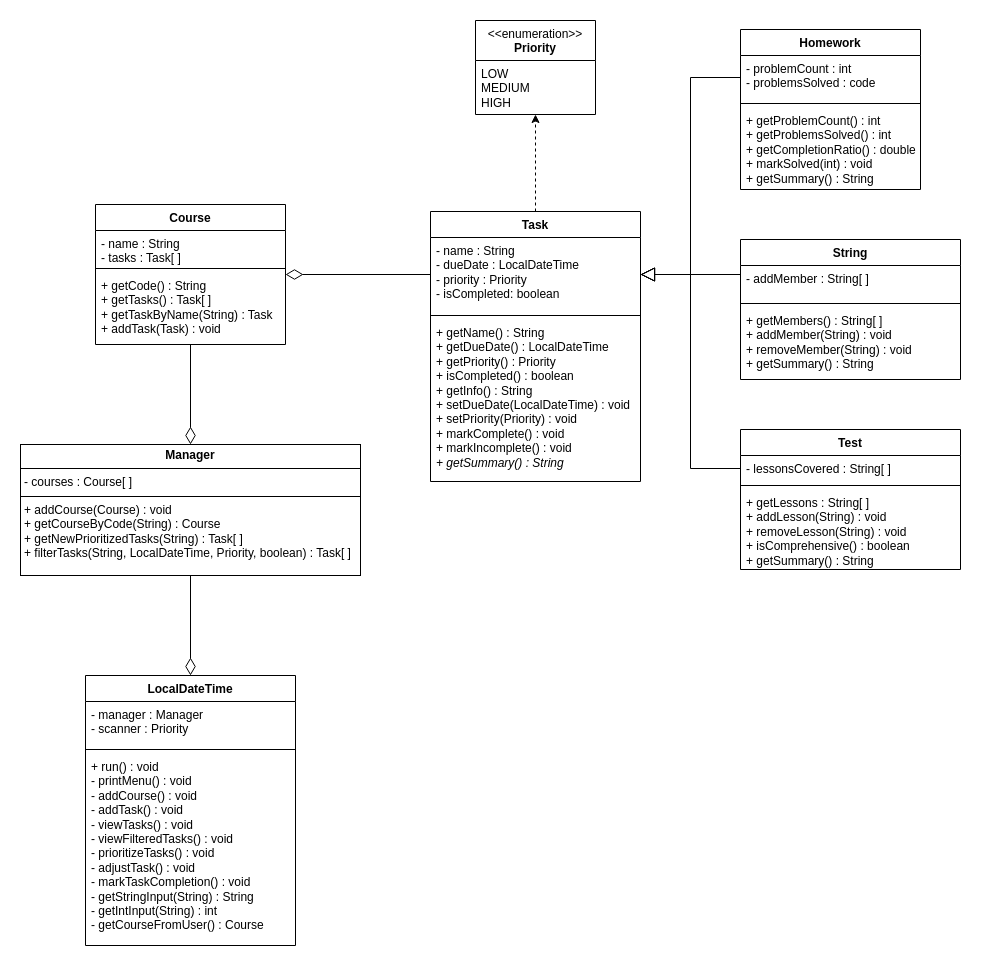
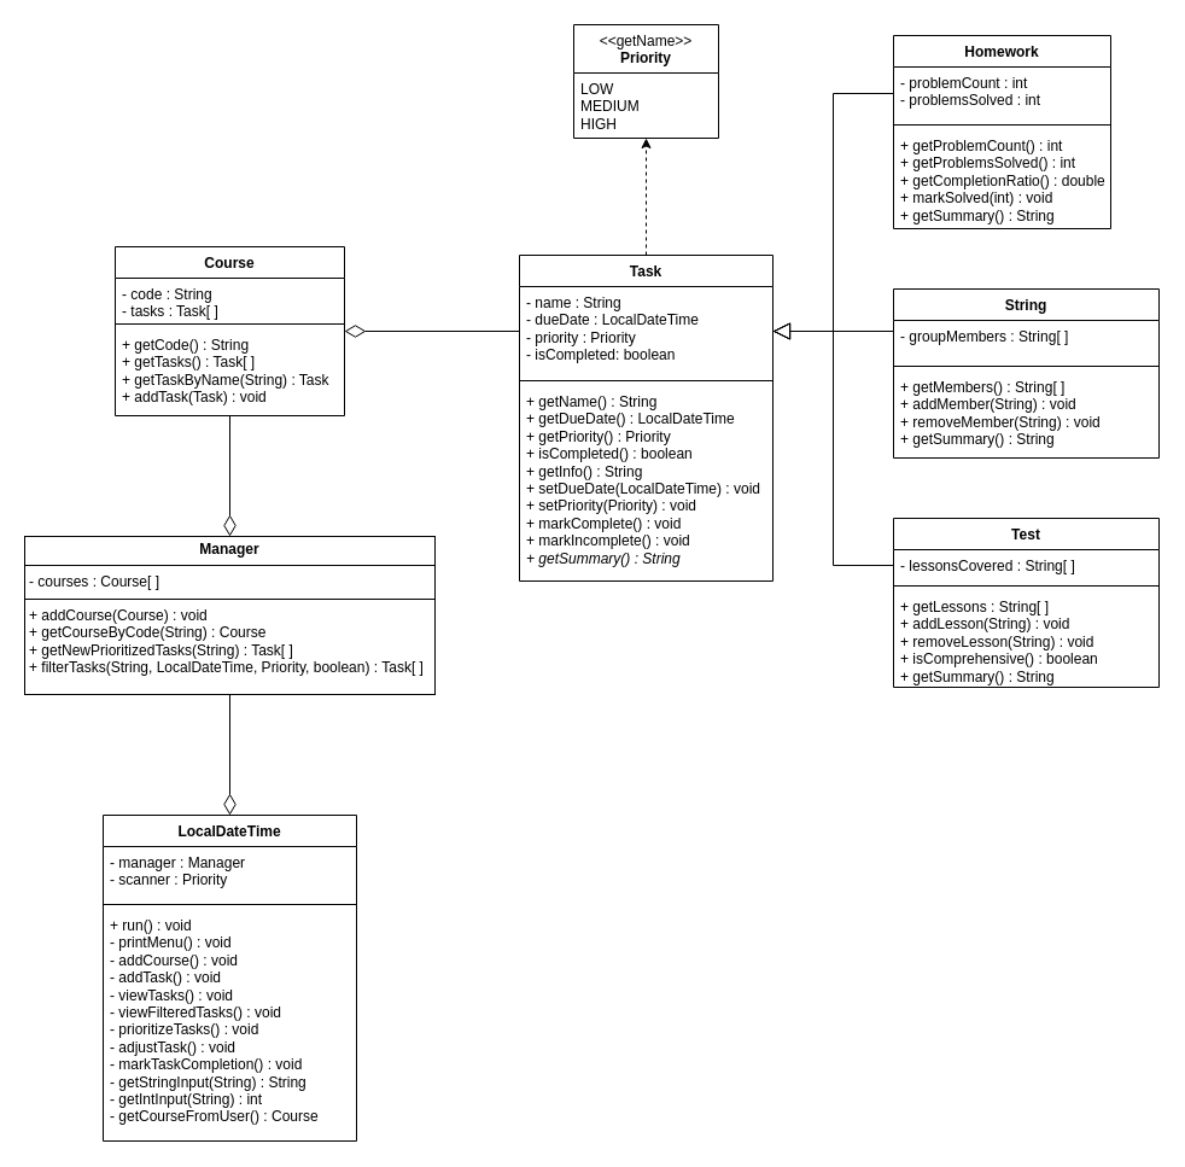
  <mxCell id="0" />
  <mxCell id="1" parent="0" />
  <mxCell id="2" style="rounded=0;orthogonalLoop=1;jettySize=auto;html=1;exitX=1;exitY=0.5;exitDx=0;exitDy=0;entryX=0;entryY=0.5;entryDx=0;entryDy=0;endArrow=none;endFill=0;endSize=15;startSize=15;startArrow=diamondThin;startFill=0;" parent="1" source="3" target="9" edge="1"><mxGeometry relative="1" as="geometry" /></mxCell>
  <mxCell id="3" value="Course" style="swimlane;fontStyle=1;align=center;verticalAlign=top;childLayout=stackLayout;horizontal=1;startSize=26;horizontalStack=0;resizeParent=1;resizeParentMax=0;resizeLast=0;collapsible=1;marginBottom=0;whiteSpace=wrap;html=1;" parent="1" vertex="1"><mxGeometry x="95" y="204" width="190" height="140" as="geometry"><mxRectangle x="-390" y="40" width="80" height="30" as="alternateBounds" /></mxGeometry></mxCell>
- <mxCell id="4" value="&lt;div&gt;- name : String&lt;/div&gt;- tasks : Task[ ]" style="text;strokeColor=none;fillColor=none;align=left;verticalAlign=top;spacingLeft=4;spacingRight=4;overflow=hidden;rotatable=0;points=[[0,0.5],[1,0.5]];portConstraint=eastwest;whiteSpace=wrap;html=1;" parent="3" vertex="1"><mxGeometry y="26" width="190" height="34" as="geometry" /></mxCell>
+ <mxCell id="4" value="&lt;div&gt;- code : String&lt;/div&gt;- tasks : Task[ ]" style="text;strokeColor=none;fillColor=none;align=left;verticalAlign=top;spacingLeft=4;spacingRight=4;overflow=hidden;rotatable=0;points=[[0,0.5],[1,0.5]];portConstraint=eastwest;whiteSpace=wrap;html=1;" parent="3" vertex="1"><mxGeometry y="26" width="190" height="34" as="geometry" /></mxCell>
  <mxCell id="5" value="" style="line;strokeWidth=1;fillColor=none;align=left;verticalAlign=middle;spacingTop=-1;spacingLeft=3;spacingRight=3;rotatable=0;labelPosition=right;points=[];portConstraint=eastwest;strokeColor=inherit;" parent="3" vertex="1"><mxGeometry y="60" width="190" height="8" as="geometry" /></mxCell>
  <mxCell id="6" value="&lt;div&gt;&lt;span style=&quot;background-color: transparent; color: light-dark(rgb(0, 0, 0), rgb(255, 255, 255));&quot;&gt;+ getCode() : String&lt;/span&gt;&lt;/div&gt;&lt;div&gt;&lt;div&gt;+ getTasks() : Task[ ]&lt;/div&gt;&lt;/div&gt;&lt;div&gt;+ getTaskByName(String) : Task&lt;/div&gt;&lt;div&gt;+ addTask(Task) : void&lt;/div&gt;" style="text;strokeColor=none;fillColor=none;align=left;verticalAlign=top;spacingLeft=4;spacingRight=4;overflow=hidden;rotatable=0;points=[[0,0.5],[1,0.5]];portConstraint=eastwest;whiteSpace=wrap;html=1;" parent="3" vertex="1"><mxGeometry y="68" width="190" height="72" as="geometry" /></mxCell>
  <mxCell id="7" style="edgeStyle=orthogonalEdgeStyle;rounded=0;orthogonalLoop=1;jettySize=auto;html=1;exitX=0.5;exitY=0;exitDx=0;exitDy=0;entryX=0.5;entryY=1;entryDx=0;entryDy=0;dashed=1;" parent="1" source="8" target="32" edge="1"><mxGeometry relative="1" as="geometry"><mxPoint x="330" y="154" as="targetPoint" /></mxGeometry></mxCell>
  <mxCell id="8" value="Task" style="swimlane;fontStyle=1;align=center;verticalAlign=top;childLayout=stackLayout;horizontal=1;startSize=26;horizontalStack=0;resizeParent=1;resizeParentMax=0;resizeLast=0;collapsible=1;marginBottom=0;whiteSpace=wrap;html=1;" parent="1" vertex="1"><mxGeometry x="430" y="211" width="210" height="270" as="geometry"><mxRectangle x="-140" y="40" width="70" height="30" as="alternateBounds" /></mxGeometry></mxCell>
  <mxCell id="9" value="&lt;div&gt;- name : String&lt;/div&gt;&lt;div&gt;- dueDate : LocalDateTime&lt;/div&gt;- priority : Priority&lt;div&gt;- isCompleted: boolean&lt;/div&gt;" style="text;strokeColor=none;fillColor=none;align=left;verticalAlign=top;spacingLeft=4;spacingRight=4;overflow=hidden;rotatable=0;points=[[0,0.5],[1,0.5]];portConstraint=eastwest;whiteSpace=wrap;html=1;" parent="8" vertex="1"><mxGeometry y="26" width="210" height="74" as="geometry" /></mxCell>
  <mxCell id="10" value="" style="line;strokeWidth=1;fillColor=none;align=left;verticalAlign=middle;spacingTop=-1;spacingLeft=3;spacingRight=3;rotatable=0;labelPosition=right;points=[];portConstraint=eastwest;strokeColor=inherit;" parent="8" vertex="1"><mxGeometry y="100" width="210" height="8" as="geometry" /></mxCell>
  <mxCell id="11" value="&lt;div&gt;+ getName() : String&lt;/div&gt;&lt;div&gt;+ getDueDate() : LocalDateTime&lt;/div&gt;&lt;div&gt;+ getPriority() : Priority&lt;br&gt;&lt;div&gt;+ isCompleted() : boolean&lt;/div&gt;&lt;/div&gt;&lt;div&gt;+ getInfo() : String&lt;/div&gt;&lt;div&gt;&lt;div&gt;+ setDueDate(LocalDateTime) : void&lt;/div&gt;&lt;/div&gt;&lt;div&gt;+ setPriority(Priority) : void&lt;/div&gt;&lt;div&gt;+ markComplete() : void&lt;/div&gt;&lt;div&gt;+ markIncomplete() : void&lt;/div&gt;&lt;div&gt;&lt;i&gt;+ getSummary() : String&lt;/i&gt;&lt;/div&gt;" style="text;strokeColor=none;fillColor=none;align=left;verticalAlign=top;spacingLeft=4;spacingRight=4;overflow=hidden;rotatable=0;points=[[0,0.5],[1,0.5]];portConstraint=eastwest;whiteSpace=wrap;html=1;" parent="8" vertex="1"><mxGeometry y="108" width="210" height="162" as="geometry" /></mxCell>
  <mxCell id="12" value="Homework" style="swimlane;fontStyle=1;align=center;verticalAlign=top;childLayout=stackLayout;horizontal=1;startSize=26;horizontalStack=0;resizeParent=1;resizeParentMax=0;resizeLast=0;collapsible=1;marginBottom=0;whiteSpace=wrap;html=1;" parent="1" vertex="1"><mxGeometry x="740" y="29" width="180" height="160" as="geometry" /></mxCell>
- <mxCell id="13" value="- problemCount : int&lt;div&gt;- problemsSolved : code&amp;nbsp;&lt;/div&gt;" style="text;strokeColor=none;fillColor=none;align=left;verticalAlign=top;spacingLeft=4;spacingRight=4;overflow=hidden;rotatable=0;points=[[0,0.5],[1,0.5]];portConstraint=eastwest;whiteSpace=wrap;html=1;" parent="12" vertex="1"><mxGeometry y="26" width="180" height="44" as="geometry" /></mxCell>
+ <mxCell id="13" value="- problemCount : int&lt;div&gt;- problemsSolved : int&amp;nbsp;&lt;/div&gt;" style="text;strokeColor=none;fillColor=none;align=left;verticalAlign=top;spacingLeft=4;spacingRight=4;overflow=hidden;rotatable=0;points=[[0,0.5],[1,0.5]];portConstraint=eastwest;whiteSpace=wrap;html=1;" parent="12" vertex="1"><mxGeometry y="26" width="180" height="44" as="geometry" /></mxCell>
  <mxCell id="14" value="" style="line;strokeWidth=1;fillColor=none;align=left;verticalAlign=middle;spacingTop=-1;spacingLeft=3;spacingRight=3;rotatable=0;labelPosition=right;points=[];portConstraint=eastwest;strokeColor=inherit;" parent="12" vertex="1"><mxGeometry y="70" width="180" height="8" as="geometry" /></mxCell>
  <mxCell id="15" value="&lt;div&gt;+ getProblemCount() : int&lt;/div&gt;&lt;div&gt;+ getProblemsSolved() : int&lt;/div&gt;&lt;div&gt;+ getCompletionRatio() : double&lt;/div&gt;&lt;div&gt;+ markSolved(int) : void&lt;/div&gt;&lt;div&gt;+ getSummary() : String&lt;/div&gt;" style="text;strokeColor=none;fillColor=none;align=left;verticalAlign=top;spacingLeft=4;spacingRight=4;overflow=hidden;rotatable=0;points=[[0,0.5],[1,0.5]];portConstraint=eastwest;whiteSpace=wrap;html=1;" parent="12" vertex="1"><mxGeometry y="78" width="180" height="82" as="geometry" /></mxCell>
  <mxCell id="16" style="edgeStyle=elbowEdgeStyle;rounded=0;orthogonalLoop=1;jettySize=auto;html=1;exitX=0;exitY=0.25;exitDx=0;exitDy=0;endArrow=block;endFill=0;endSize=12;startSize=12;" parent="1" source="17" edge="1"><mxGeometry relative="1" as="geometry"><mxPoint x="640" y="274" as="targetPoint" /></mxGeometry></mxCell>
  <mxCell id="17" value="String" style="swimlane;fontStyle=1;align=center;verticalAlign=top;childLayout=stackLayout;horizontal=1;startSize=26;horizontalStack=0;resizeParent=1;resizeParentMax=0;resizeLast=0;collapsible=1;marginBottom=0;whiteSpace=wrap;html=1;" parent="1" vertex="1"><mxGeometry x="740" y="239" width="220" height="140" as="geometry"><mxRectangle x="180" y="92" width="80" height="30" as="alternateBounds" /></mxGeometry></mxCell>
- <mxCell id="18" value="- addMember : String[ ]" style="text;strokeColor=none;fillColor=none;align=left;verticalAlign=top;spacingLeft=4;spacingRight=4;overflow=hidden;rotatable=0;points=[[0,0.5],[1,0.5]];portConstraint=eastwest;whiteSpace=wrap;html=1;" parent="17" vertex="1"><mxGeometry y="26" width="220" height="34" as="geometry" /></mxCell>
+ <mxCell id="18" value="- groupMembers : String[ ]" style="text;strokeColor=none;fillColor=none;align=left;verticalAlign=top;spacingLeft=4;spacingRight=4;overflow=hidden;rotatable=0;points=[[0,0.5],[1,0.5]];portConstraint=eastwest;whiteSpace=wrap;html=1;" parent="17" vertex="1"><mxGeometry y="26" width="220" height="34" as="geometry" /></mxCell>
  <mxCell id="19" value="" style="line;strokeWidth=1;fillColor=none;align=left;verticalAlign=middle;spacingTop=-1;spacingLeft=3;spacingRight=3;rotatable=0;labelPosition=right;points=[];portConstraint=eastwest;strokeColor=inherit;" parent="17" vertex="1"><mxGeometry y="60" width="220" height="8" as="geometry" /></mxCell>
  <mxCell id="20" value="&lt;div&gt;+ getMembers() : String[ ]&lt;/div&gt;&lt;div&gt;&lt;span style=&quot;background-color: transparent; color: light-dark(rgb(0, 0, 0), rgb(255, 255, 255));&quot;&gt;+ addMember(String) : void&lt;/span&gt;&lt;/div&gt;&lt;div&gt;+ removeMember(String) : void&lt;/div&gt;&lt;div&gt;+ getSummary() : String&lt;/div&gt;" style="text;strokeColor=none;fillColor=none;align=left;verticalAlign=top;spacingLeft=4;spacingRight=4;overflow=hidden;rotatable=0;points=[[0,0.5],[1,0.5]];portConstraint=eastwest;whiteSpace=wrap;html=1;" parent="17" vertex="1"><mxGeometry y="68" width="220" height="72" as="geometry" /></mxCell>
  <mxCell id="21" value="Test" style="swimlane;fontStyle=1;align=center;verticalAlign=top;childLayout=stackLayout;horizontal=1;startSize=26;horizontalStack=0;resizeParent=1;resizeParentMax=0;resizeLast=0;collapsible=1;marginBottom=0;whiteSpace=wrap;html=1;" parent="1" vertex="1"><mxGeometry x="740" y="429" width="220" height="140" as="geometry" /></mxCell>
  <mxCell id="22" value="- lessonsCovered : String[ ]" style="text;strokeColor=none;fillColor=none;align=left;verticalAlign=top;spacingLeft=4;spacingRight=4;overflow=hidden;rotatable=0;points=[[0,0.5],[1,0.5]];portConstraint=eastwest;whiteSpace=wrap;html=1;" parent="21" vertex="1"><mxGeometry y="26" width="220" height="26" as="geometry" /></mxCell>
  <mxCell id="23" value="" style="line;strokeWidth=1;fillColor=none;align=left;verticalAlign=middle;spacingTop=-1;spacingLeft=3;spacingRight=3;rotatable=0;labelPosition=right;points=[];portConstraint=eastwest;strokeColor=inherit;" parent="21" vertex="1"><mxGeometry y="52" width="220" height="8" as="geometry" /></mxCell>
  <mxCell id="24" value="+ getLessons : String[ ]&lt;div&gt;+ addLesson(String) : void&lt;/div&gt;&lt;div&gt;+ removeLesson(String) : void&lt;/div&gt;&lt;div&gt;+ isComprehensive() : boolean&lt;/div&gt;&lt;div&gt;+ getSummary() : String&lt;/div&gt;" style="text;strokeColor=none;fillColor=none;align=left;verticalAlign=top;spacingLeft=4;spacingRight=4;overflow=hidden;rotatable=0;points=[[0,0.5],[1,0.5]];portConstraint=eastwest;whiteSpace=wrap;html=1;" parent="21" vertex="1"><mxGeometry y="60" width="220" height="80" as="geometry" /></mxCell>
  <mxCell id="25" style="edgeStyle=orthogonalEdgeStyle;rounded=0;orthogonalLoop=1;jettySize=auto;html=1;exitX=0.5;exitY=0;exitDx=0;exitDy=0;entryX=0.5;entryY=1;entryDx=0;entryDy=0;startArrow=diamondThin;startFill=0;endArrow=none;endSize=15;startSize=15;" parent="1" source="26" target="3" edge="1"><mxGeometry relative="1" as="geometry"><mxPoint x="220" y="314" as="targetPoint" /></mxGeometry></mxCell>
  <mxCell id="26" value="&lt;p style=&quot;margin:0px;margin-top:4px;text-align:center;&quot;&gt;&lt;b&gt;Manager&lt;/b&gt;&lt;/p&gt;&lt;hr size=&quot;1&quot; style=&quot;border-style:solid;&quot;&gt;&lt;p style=&quot;margin:0px;margin-left:4px;&quot;&gt;- courses : Course[ ]&lt;/p&gt;&lt;hr size=&quot;1&quot; style=&quot;border-style:solid;&quot;&gt;&lt;p style=&quot;margin:0px;margin-left:4px;&quot;&gt;+ addCourse(Course) : void&lt;/p&gt;&lt;p style=&quot;margin:0px;margin-left:4px;&quot;&gt;+ getCourseByCode(String) : Course&lt;/p&gt;&lt;p style=&quot;margin:0px;margin-left:4px;&quot;&gt;+ getNewPrioritizedTasks(String) : Task[ ]&lt;/p&gt;&lt;p style=&quot;margin:0px;margin-left:4px;&quot;&gt;+ filterTasks(String, LocalDateTime, Priority, boolean) : Task[ ]&lt;/p&gt;" style="verticalAlign=top;align=left;overflow=fill;html=1;whiteSpace=wrap;" parent="1" vertex="1"><mxGeometry x="20" y="444" width="340" height="131" as="geometry" /></mxCell>
  <mxCell id="27" style="edgeStyle=orthogonalEdgeStyle;rounded=0;orthogonalLoop=1;jettySize=auto;html=1;exitX=0.5;exitY=0;exitDx=0;exitDy=0;entryX=0.5;entryY=1;entryDx=0;entryDy=0;startArrow=diamondThin;startFill=0;endArrow=none;endSize=15;startSize=15;" parent="1" source="28" target="26" edge="1"><mxGeometry relative="1" as="geometry" /></mxCell>
  <mxCell id="28" value="LocalDateTime" style="swimlane;fontStyle=1;align=center;verticalAlign=top;childLayout=stackLayout;horizontal=1;startSize=26;horizontalStack=0;resizeParent=1;resizeParentMax=0;resizeLast=0;collapsible=1;marginBottom=0;whiteSpace=wrap;html=1;" parent="1" vertex="1"><mxGeometry x="85" y="675" width="210" height="270" as="geometry"><mxRectangle x="-390" y="350" width="140" height="30" as="alternateBounds" /></mxGeometry></mxCell>
  <mxCell id="29" value="- manager : Manager&lt;div&gt;- scanner : Priority&lt;/div&gt;" style="text;strokeColor=none;fillColor=none;align=left;verticalAlign=top;spacingLeft=4;spacingRight=4;overflow=hidden;rotatable=0;points=[[0,0.5],[1,0.5]];portConstraint=eastwest;whiteSpace=wrap;html=1;" parent="28" vertex="1"><mxGeometry y="26" width="210" height="44" as="geometry" /></mxCell>
  <mxCell id="30" value="" style="line;strokeWidth=1;fillColor=none;align=left;verticalAlign=middle;spacingTop=-1;spacingLeft=3;spacingRight=3;rotatable=0;labelPosition=right;points=[];portConstraint=eastwest;strokeColor=inherit;" parent="28" vertex="1"><mxGeometry y="70" width="210" height="8" as="geometry" /></mxCell>
  <mxCell id="31" value="+ run() : void&lt;div&gt;- printMenu() : void&lt;/div&gt;&lt;div&gt;- addCourse() : void&lt;/div&gt;&lt;div&gt;- addTask() : void&lt;/div&gt;&lt;div&gt;- viewTasks() : void&lt;/div&gt;&lt;div&gt;- viewFilteredTasks() : void&lt;/div&gt;&lt;div&gt;- prioritizeTasks() : void&lt;/div&gt;&lt;div&gt;- adjustTask() : void&lt;/div&gt;&lt;div&gt;- markTaskCompletion() : void&lt;/div&gt;&lt;div&gt;- getStringInput(String) : String&lt;/div&gt;&lt;div&gt;- getIntInput(String) : int&lt;/div&gt;&lt;div&gt;- getCourseFromUser() : Course&lt;/div&gt;&lt;div&gt;&lt;br&gt;&lt;/div&gt;" style="text;strokeColor=none;fillColor=none;align=left;verticalAlign=top;spacingLeft=4;spacingRight=4;overflow=hidden;rotatable=0;points=[[0,0.5],[1,0.5]];portConstraint=eastwest;whiteSpace=wrap;html=1;" parent="28" vertex="1"><mxGeometry y="78" width="210" height="192" as="geometry" /></mxCell>
- <mxCell id="32" value="&lt;span style=&quot;font-weight: normal;&quot;&gt;&amp;lt;&amp;lt;enumeration&amp;gt;&amp;gt;&lt;/span&gt;&lt;div&gt;Priority&lt;/div&gt;" style="swimlane;fontStyle=1;align=center;verticalAlign=top;childLayout=stackLayout;horizontal=1;startSize=40;horizontalStack=0;resizeParent=1;resizeParentMax=0;resizeLast=0;collapsible=1;marginBottom=0;whiteSpace=wrap;html=1;" parent="1" vertex="1"><mxGeometry x="475" y="20" width="120" height="94" as="geometry"><mxRectangle x="-270" y="-150" width="140" height="40" as="alternateBounds" /></mxGeometry></mxCell>
+ <mxCell id="32" value="&lt;span style=&quot;font-weight: normal;&quot;&gt;&amp;lt;&amp;lt;getName&amp;gt;&amp;gt;&lt;/span&gt;&lt;div&gt;Priority&lt;/div&gt;" style="swimlane;fontStyle=1;align=center;verticalAlign=top;childLayout=stackLayout;horizontal=1;startSize=40;horizontalStack=0;resizeParent=1;resizeParentMax=0;resizeLast=0;collapsible=1;marginBottom=0;whiteSpace=wrap;html=1;" parent="1" vertex="1"><mxGeometry x="475" y="20" width="120" height="94" as="geometry"><mxRectangle x="-270" y="-150" width="140" height="40" as="alternateBounds" /></mxGeometry></mxCell>
  <mxCell id="33" value="LOW&lt;div&gt;MEDIUM&lt;/div&gt;&lt;div&gt;HIGH&lt;/div&gt;" style="text;strokeColor=none;fillColor=none;align=left;verticalAlign=top;spacingLeft=4;spacingRight=4;overflow=hidden;rotatable=0;points=[[0,0.5],[1,0.5]];portConstraint=eastwest;whiteSpace=wrap;html=1;" parent="32" vertex="1"><mxGeometry y="40" width="120" height="54" as="geometry" /></mxCell>
  <mxCell id="34" style="rounded=0;orthogonalLoop=1;jettySize=auto;html=1;exitX=0;exitY=0.5;exitDx=0;exitDy=0;edgeStyle=elbowEdgeStyle;entryX=1;entryY=0.5;entryDx=0;entryDy=0;endArrow=block;endFill=0;endSize=12;startSize=12;" parent="1" source="13" target="9" edge="1"><mxGeometry relative="1" as="geometry"><mxPoint x="676" y="294" as="targetPoint" /></mxGeometry></mxCell>
  <mxCell id="35" style="edgeStyle=elbowEdgeStyle;rounded=0;orthogonalLoop=1;jettySize=auto;html=1;exitX=0;exitY=0.5;exitDx=0;exitDy=0;entryX=1;entryY=0.5;entryDx=0;entryDy=0;endSize=12;startSize=12;endArrow=block;endFill=0;" parent="1" source="22" target="9" edge="1"><mxGeometry relative="1" as="geometry" /></mxCell>
